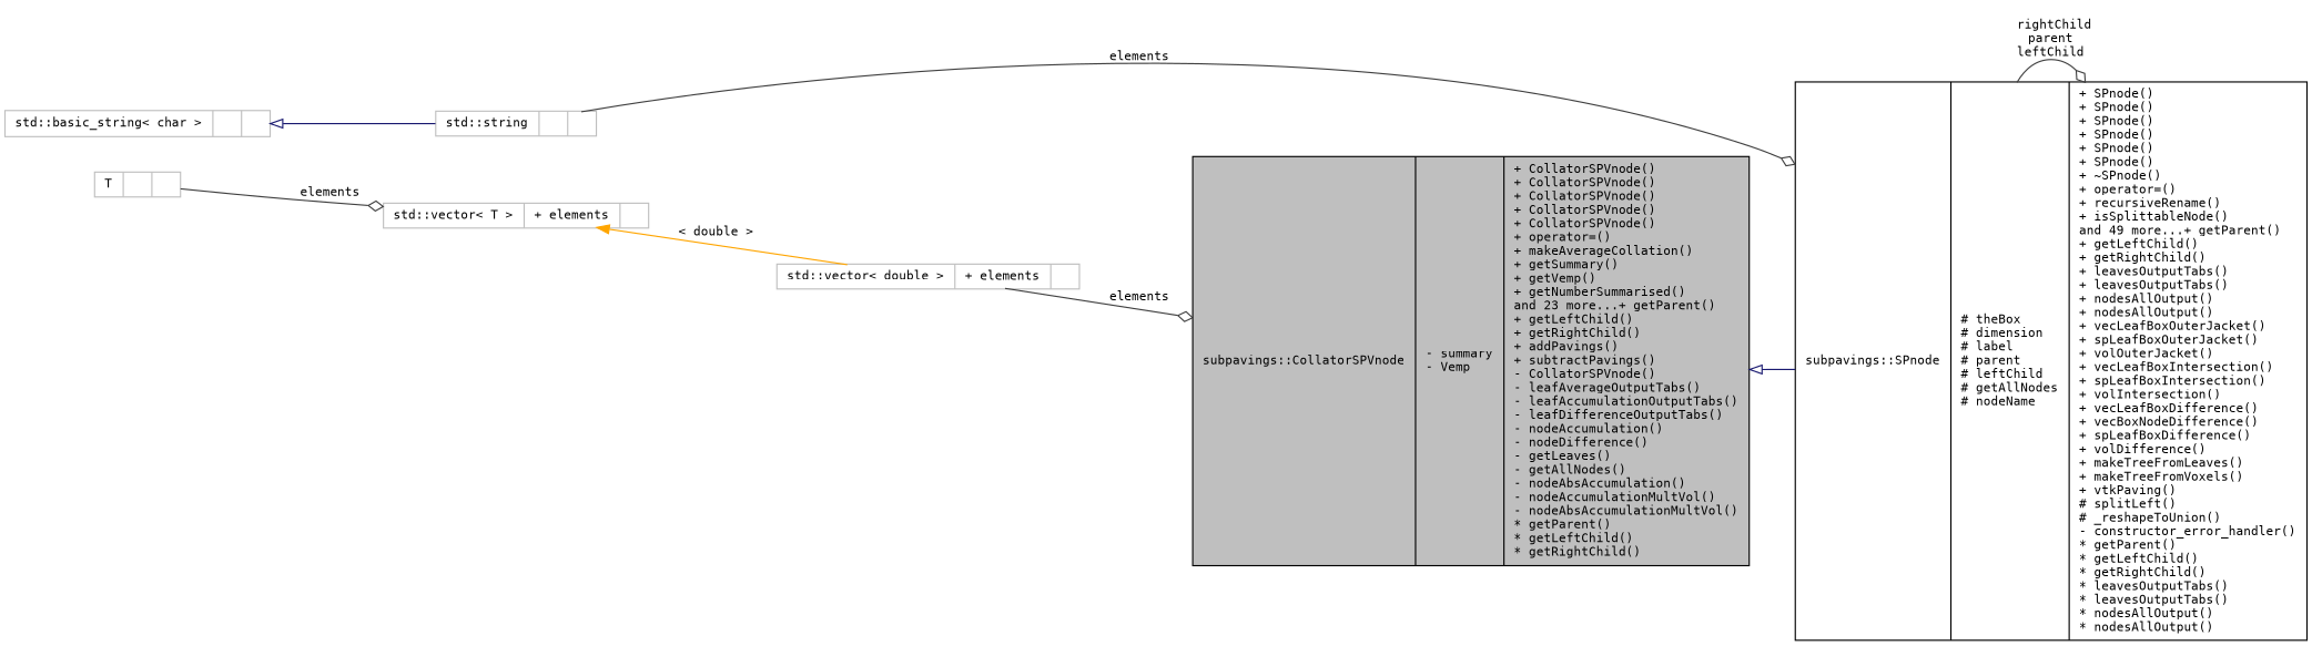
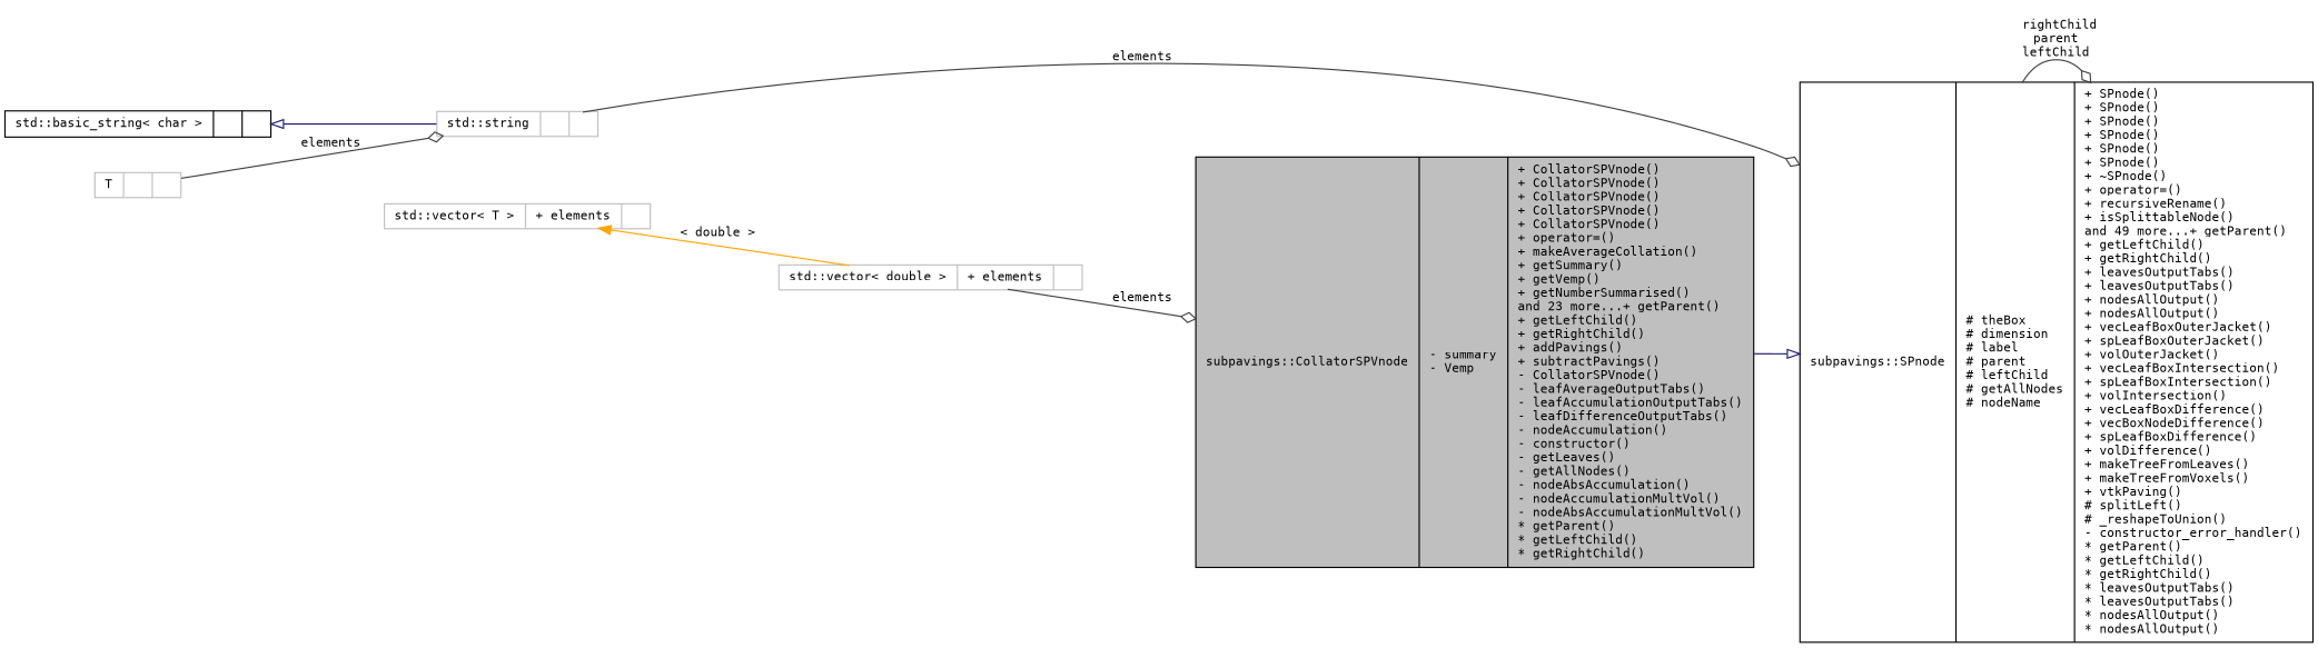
  digraph {
    fontname="DejaVu Sans Mono"
    rankdir=LR
    node [color=grey75 fillcolor=white fontname="DejaVu Sans Mono" fontsize=10 shape=record style=filled]
    edge [color=grey25 fontname="DejaVu Sans Mono" fontsize=10 labelfontname=FreeSans labelfontsize=10 style=solid arrowhead=odiamond]
-   n1 [color=black fillcolor=grey75 fontcolor=black height=0.2 label="{subpavings::CollatorSPVnode\n|- summary\l- Vemp\l|+ CollatorSPVnode()\l+ CollatorSPVnode()\l+ CollatorSPVnode()\l+ CollatorSPVnode()\l+ CollatorSPVnode()\l+ operator=()\l+ makeAverageCollation()\l+ getSummary()\l+ getVemp()\l+ getNumberSummarised()\land 23 more...+ getParent()\l+ getLeftChild()\l+ getRightChild()\l+ addPavings()\l+ subtractPavings()\l- CollatorSPVnode()\l- leafAverageOutputTabs()\l- leafAccumulationOutputTabs()\l- leafDifferenceOutputTabs()\l- nodeAccumulation()\l- nodeDifference()\l- getLeaves()\l- getAllNodes()\l- nodeAbsAccumulation()\l- nodeAccumulationMultVol()\l- nodeAbsAccumulationMultVol()\l* getParent()\l* getLeftChild()\l* getRightChild()\l}" width=0.4]
+   n1 [color=black fillcolor=grey75 fontcolor=black height=0.2 label="{subpavings::CollatorSPVnode\n|- summary\l- Vemp\l|+ CollatorSPVnode()\l+ CollatorSPVnode()\l+ CollatorSPVnode()\l+ CollatorSPVnode()\l+ CollatorSPVnode()\l+ operator=()\l+ makeAverageCollation()\l+ getSummary()\l+ getVemp()\l+ getNumberSummarised()\land 23 more...+ getParent()\l+ getLeftChild()\l+ getRightChild()\l+ addPavings()\l+ subtractPavings()\l- CollatorSPVnode()\l- leafAverageOutputTabs()\l- leafAccumulationOutputTabs()\l- leafDifferenceOutputTabs()\l- nodeAccumulation()\l- constructor()\l- getLeaves()\l- getAllNodes()\l- nodeAbsAccumulation()\l- nodeAccumulationMultVol()\l- nodeAbsAccumulationMultVol()\l* getParent()\l* getLeftChild()\l* getRightChild()\l}" width=0.4]
    n2 [color=black height=0.2 label="{subpavings::SPnode\n|# theBox\l# dimension\l# label\l# parent\l# leftChild\l# getAllNodes\l# nodeName\l|+ SPnode()\l+ SPnode()\l+ SPnode()\l+ SPnode()\l+ SPnode()\l+ SPnode()\l+ ~SPnode()\l+ operator=()\l+ recursiveRename()\l+ isSplittableNode()\land 49 more...+ getParent()\l+ getLeftChild()\l+ getRightChild()\l+ leavesOutputTabs()\l+ leavesOutputTabs()\l+ nodesAllOutput()\l+ nodesAllOutput()\l+ vecLeafBoxOuterJacket()\l+ spLeafBoxOuterJacket()\l+ volOuterJacket()\l+ vecLeafBoxIntersection()\l+ spLeafBoxIntersection()\l+ volIntersection()\l+ vecLeafBoxDifference()\l+ vecBoxNodeDifference()\l+ spLeafBoxDifference()\l+ volDifference()\l+ makeTreeFromLeaves()\l+ makeTreeFromVoxels()\l+ vtkPaving()\l# splitLeft()\l# _reshapeToUnion()\l- constructor_error_handler()\l* getParent()\l* getLeftChild()\l* getRightChild()\l* leavesOutputTabs()\l* leavesOutputTabs()\l* nodesAllOutput()\l* nodesAllOutput()\l}" width=0.4]
    n3 [height=0.2 label="{std::string\n||}" width=0.4]
-   n4 [height=0.2 label="{std::basic_string\< char \>\n||}" width=0.4]
+   n4 [color=black height=0.2 label="{std::basic_string\< char \>\n||}" width=0.4]
    n5 [height=0.2 label="{std::vector\< double \>\n|+ elements\l|}" width=0.4]
    n6 [height=0.2 label="{std::vector\< T \>\n|+ elements\l|}" width=0.4]
    n7 [height=0.2 label="{T\n||}" width=0.4]
-   n1 -> n2 [arrowtail=onormal color=midnightblue dir=back arrowhead=""]
+   n2 -> n1 [arrowtail=onormal color=midnightblue dir=back arrowhead=""]
    n2 -> n2 [label=" rightChild\nparent\nleftChild"]
    n3 -> n2 [label=" elements"]
    n4 -> n3 [arrowtail=onormal color=midnightblue dir=back arrowhead=""]
    n5 -> n1 [label=" elements"]
    n6 -> n5 [color=orange dir=back label=" \< double \>" arrowhead=""]
-   n7 -> n6 [label=" elements"]
+   n7 -> n3 [label=" elements"]
  }
